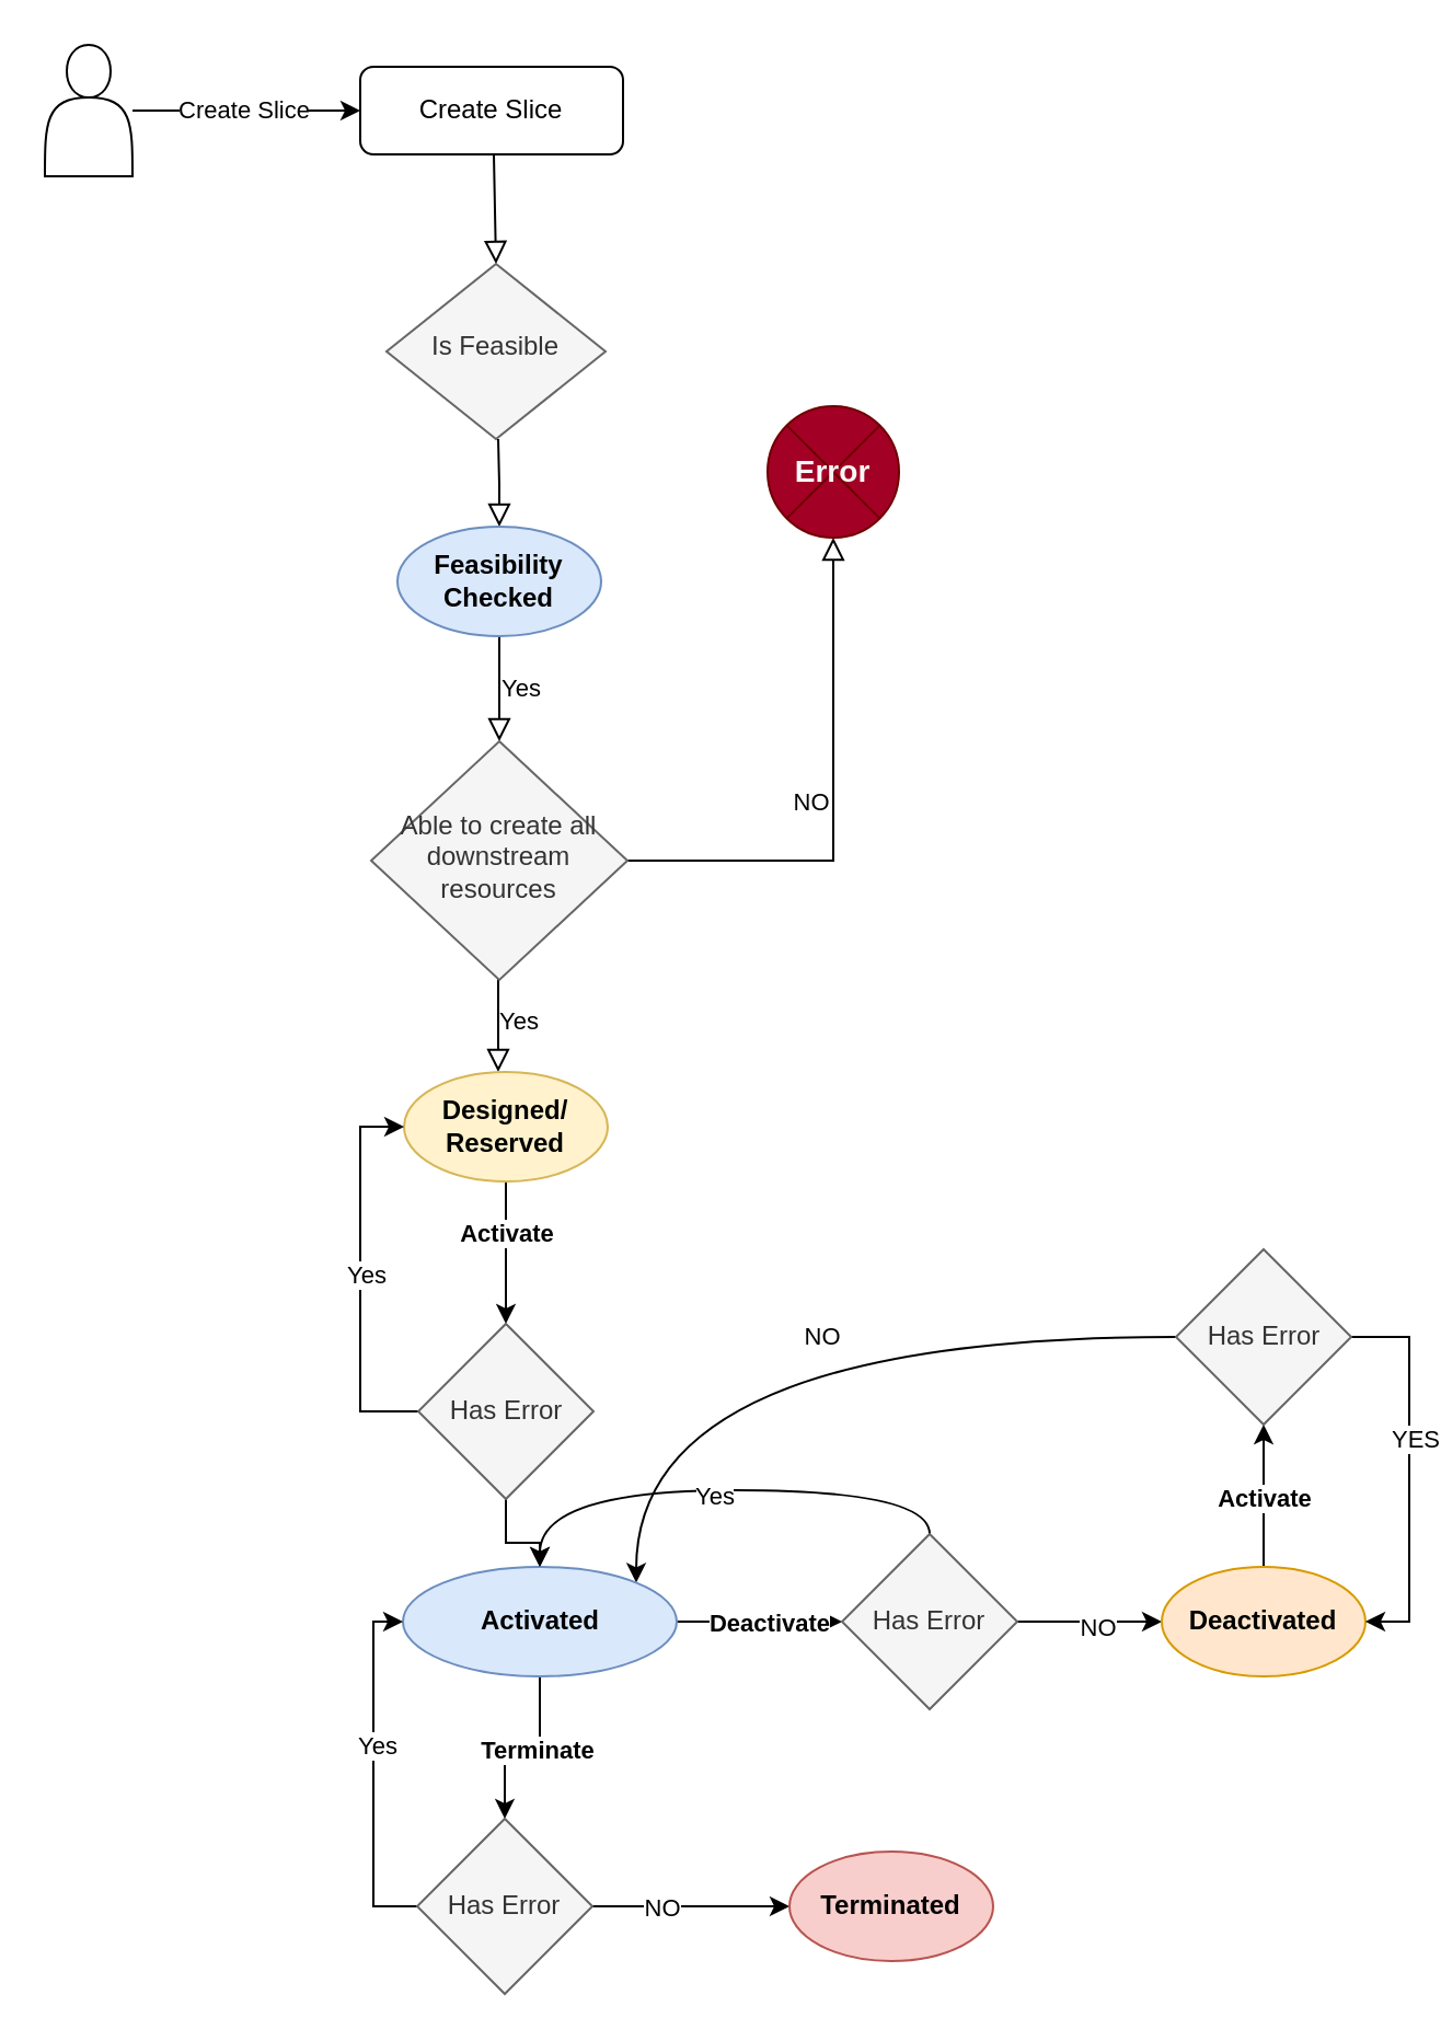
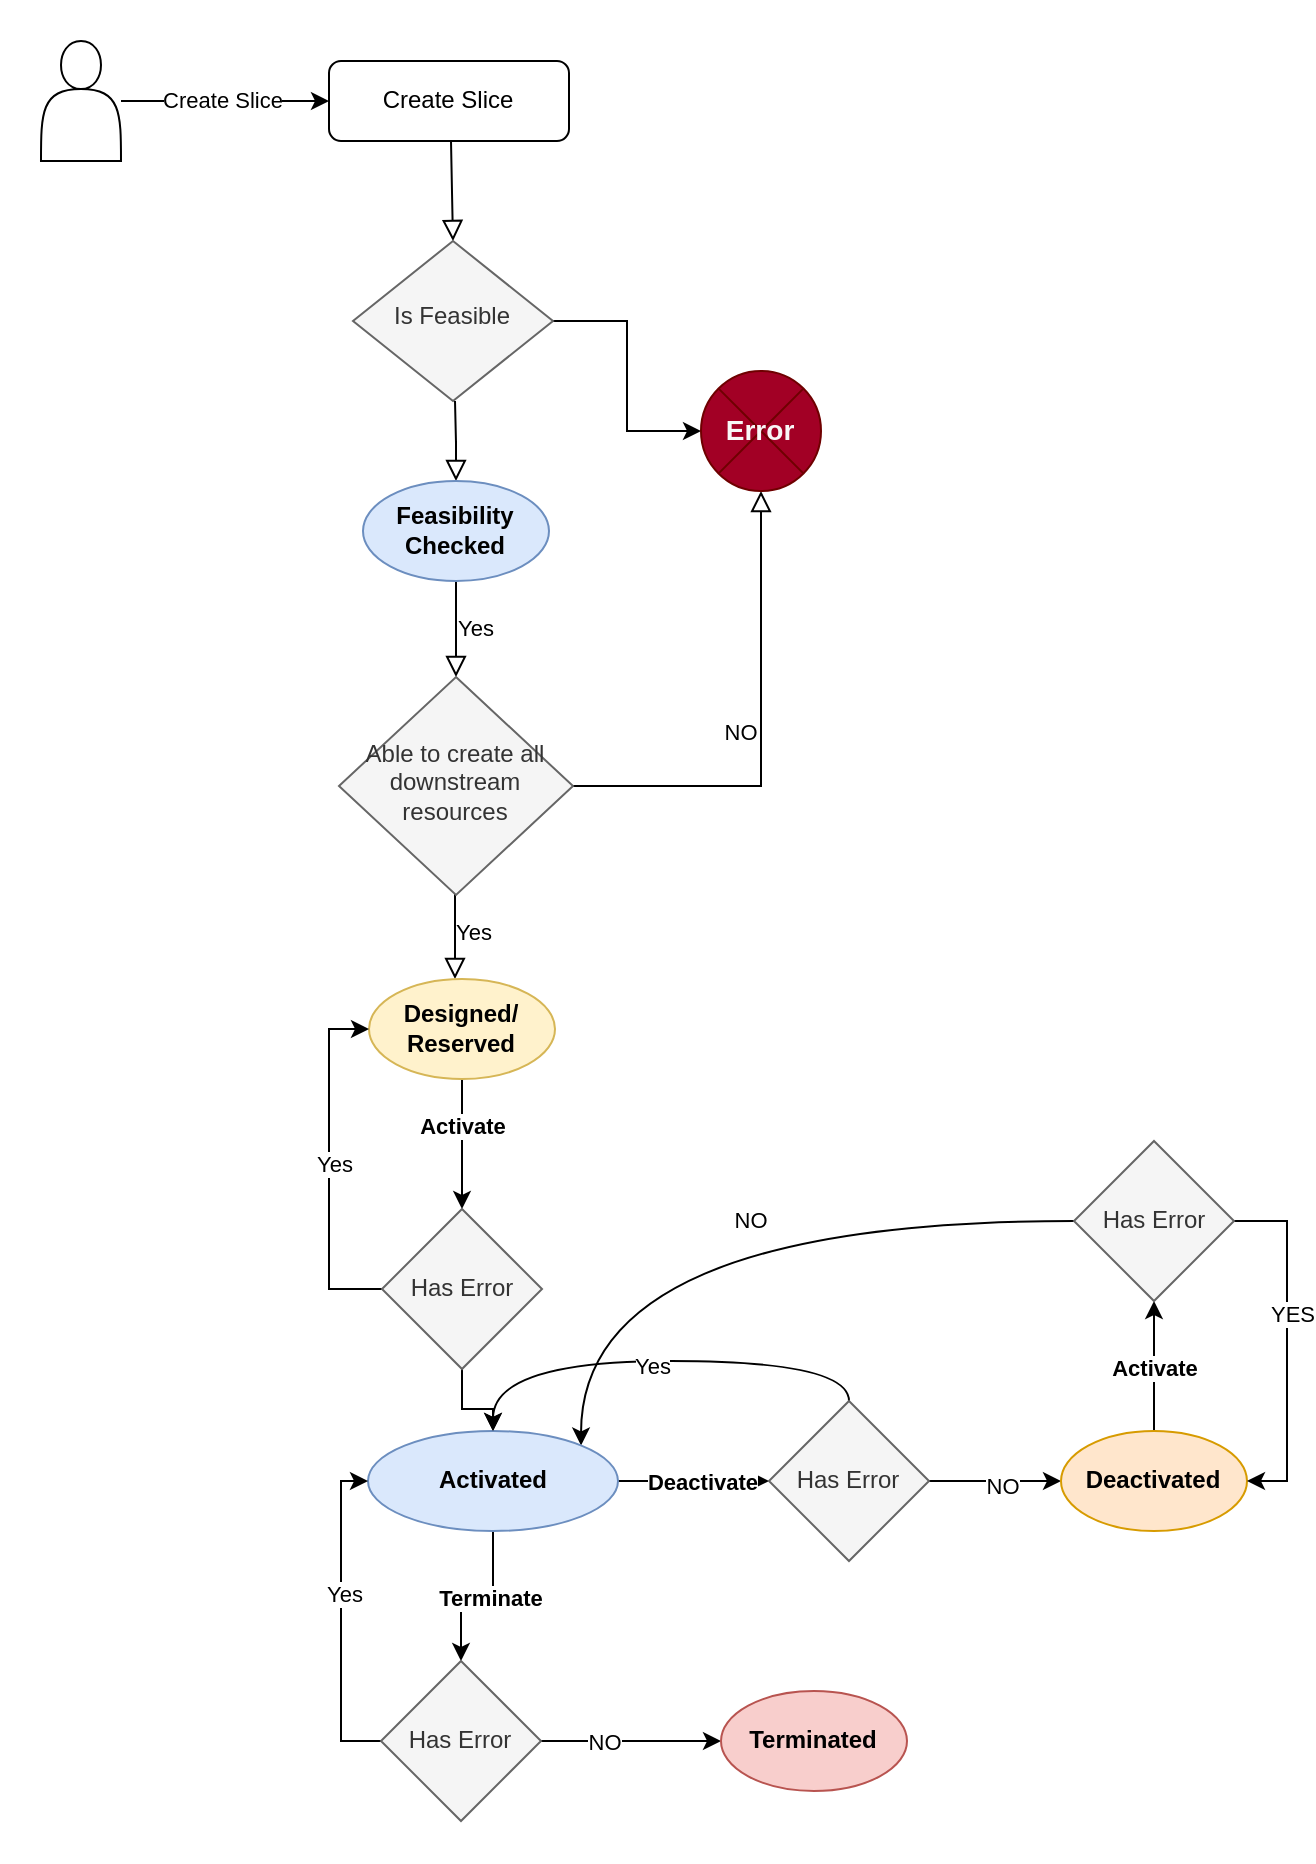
  <mxCell id="0" />
  <mxCell id="1" parent="0" />
  <mxCell id="2" value="" style="edgeStyle=orthogonalEdgeStyle;rounded=0;orthogonalLoop=1;jettySize=auto;html=1;entryX=1;entryY=0;entryDx=0;entryDy=0;curved=1;" edge="1" parent="1" source="46" target="29"><mxGeometry relative="1" as="geometry"><mxPoint x="456.5" y="610" as="targetPoint" /></mxGeometry></mxCell>
  <mxCell id="3" value="NO" style="edgeLabel;html=1;align=center;verticalAlign=middle;resizable=0;points=[];" vertex="1" connectable="0" parent="2"><mxGeometry x="-0.093" y="-1" relative="1" as="geometry"><mxPoint x="1" as="offset" /></mxGeometry></mxCell>
  <mxCell id="4" value="" style="rounded=0;html=1;jettySize=auto;orthogonalLoop=1;fontSize=11;endArrow=block;endFill=0;endSize=8;strokeWidth=1;shadow=0;labelBackgroundColor=none;edgeStyle=orthogonalEdgeStyle;" parent="1" target="8" edge="1"><mxGeometry relative="1" as="geometry"><mxPoint x="225" y="70" as="sourcePoint" /></mxGeometry></mxCell>
  <mxCell id="5" value="Create Slice" style="rounded=1;whiteSpace=wrap;html=1;fontSize=12;glass=0;strokeWidth=1;shadow=0;" parent="1" vertex="1"><mxGeometry x="164" y="30" width="120" height="40" as="geometry" /></mxCell>
  <mxCell id="6" value="Yes" style="rounded=0;html=1;jettySize=auto;orthogonalLoop=1;fontSize=11;endArrow=block;endFill=0;endSize=8;strokeWidth=1;shadow=0;labelBackgroundColor=none;edgeStyle=orthogonalEdgeStyle;labelPosition=left;verticalLabelPosition=middle;align=right;verticalAlign=middle;" parent="1" source="17" target="11" edge="1"><mxGeometry y="20" relative="1" as="geometry"><mxPoint as="offset" /><mxPoint x="227" y="200" as="sourcePoint" /></mxGeometry></mxCell>
+ <mxCell id="7" value="" style="edgeStyle=orthogonalEdgeStyle;rounded=0;orthogonalLoop=1;jettySize=auto;html=1;" edge="1" parent="1" source="8" target="15"><mxGeometry relative="1" as="geometry" /></mxCell>
  <mxCell id="8" value="Is Feasible" style="rhombus;whiteSpace=wrap;html=1;shadow=0;fontFamily=Helvetica;fontSize=12;align=center;strokeWidth=1;spacing=6;spacingTop=-4;fillColor=#f5f5f5;fontColor=#333333;strokeColor=#666666;" parent="1" vertex="1"><mxGeometry x="176" y="120" width="100" height="80" as="geometry" /></mxCell>
  <mxCell id="9" value="Yes" style="rounded=0;html=1;jettySize=auto;orthogonalLoop=1;fontSize=11;endArrow=block;endFill=0;endSize=8;strokeWidth=1;shadow=0;labelBackgroundColor=none;edgeStyle=orthogonalEdgeStyle;labelPosition=left;verticalLabelPosition=top;align=right;verticalAlign=bottom;" parent="1" source="11" edge="1"><mxGeometry x="0.333" y="20" relative="1" as="geometry"><mxPoint as="offset" /><mxPoint x="227" y="489" as="targetPoint" /></mxGeometry></mxCell>
  <mxCell id="10" value="NO" style="edgeStyle=orthogonalEdgeStyle;rounded=0;html=1;jettySize=auto;orthogonalLoop=1;fontSize=11;endArrow=block;endFill=0;endSize=8;strokeWidth=1;shadow=0;labelBackgroundColor=none;entryX=0.5;entryY=1;entryDx=0;entryDy=0;exitX=1;exitY=0.5;exitDx=0;exitDy=0;" parent="1" source="11" target="15" edge="1"><mxGeometry y="10" relative="1" as="geometry"><mxPoint as="offset" /><mxPoint x="327" y="280" as="targetPoint" /><Array as="points"><mxPoint x="380" y="393" /></Array></mxGeometry></mxCell>
  <mxCell id="11" value="Able to create all downstream resources" style="rhombus;whiteSpace=wrap;html=1;shadow=0;fontFamily=Helvetica;fontSize=12;align=center;strokeWidth=1;spacing=6;spacingTop=-4;fillColor=#f5f5f5;fontColor=#333333;strokeColor=#666666;" parent="1" vertex="1"><mxGeometry x="169" y="338" width="117" height="109" as="geometry" /></mxCell>
  <mxCell id="12" style="edgeStyle=orthogonalEdgeStyle;rounded=0;orthogonalLoop=1;jettySize=auto;html=1;entryX=0;entryY=0.5;entryDx=0;entryDy=0;" edge="1" parent="1" source="14" target="5"><mxGeometry relative="1" as="geometry"><mxPoint x="80" y="170" as="targetPoint" /></mxGeometry></mxCell>
  <mxCell id="13" value="Create Slice" style="edgeLabel;html=1;align=center;verticalAlign=middle;resizable=0;points=[];" vertex="1" connectable="0" parent="12"><mxGeometry x="-0.038" y="1" relative="1" as="geometry"><mxPoint as="offset" /></mxGeometry></mxCell>
  <mxCell id="14" value="" style="shape=actor;whiteSpace=wrap;html=1;" vertex="1" parent="1"><mxGeometry x="20" y="20" width="40" height="60" as="geometry" /></mxCell>
  <mxCell id="15" value="&lt;h3&gt;&lt;b&gt;Error&lt;/b&gt;&lt;/h3&gt;" style="shape=sumEllipse;perimeter=ellipsePerimeter;whiteSpace=wrap;html=1;backgroundOutline=1;labelPosition=center;verticalLabelPosition=middle;align=center;verticalAlign=middle;labelBackgroundColor=none;fillColor=#a20025;fontColor=#f8f7f7;strokeColor=#6F0000;spacingBottom=0;spacing=2;spacingTop=0;" vertex="1" parent="1"><mxGeometry x="350" y="185" width="60" height="60" as="geometry" /></mxCell>
  <mxCell id="16" value="" style="rounded=0;html=1;jettySize=auto;orthogonalLoop=1;fontSize=11;endArrow=block;endFill=0;endSize=8;strokeWidth=1;shadow=0;labelBackgroundColor=none;edgeStyle=orthogonalEdgeStyle;" edge="1" parent="1" target="17"><mxGeometry y="20" relative="1" as="geometry"><mxPoint as="offset" /><mxPoint x="227" y="200" as="sourcePoint" /><mxPoint x="227" y="296" as="targetPoint" /></mxGeometry></mxCell>
  <mxCell id="17" value="&lt;b&gt;Feasibility Checked&lt;/b&gt;" style="ellipse;whiteSpace=wrap;html=1;fillColor=#dae8fc;strokeColor=#6c8ebf;" vertex="1" parent="1"><mxGeometry x="181" y="240" width="93" height="50" as="geometry" /></mxCell>
  <mxCell id="18" value="" style="edgeStyle=orthogonalEdgeStyle;rounded=0;orthogonalLoop=1;jettySize=auto;html=1;" edge="1" parent="1" source="20" target="24"><mxGeometry relative="1" as="geometry" /></mxCell>
  <mxCell id="19" value="&lt;b&gt;Activate&lt;/b&gt;" style="edgeLabel;html=1;align=center;verticalAlign=middle;resizable=0;points=[];" vertex="1" connectable="0" parent="18"><mxGeometry x="-0.292" relative="1" as="geometry"><mxPoint as="offset" /></mxGeometry></mxCell>
  <mxCell id="20" value="&lt;b&gt;Designed/ Reserved&lt;/b&gt;" style="ellipse;whiteSpace=wrap;html=1;fillColor=#fff2cc;strokeColor=#d6b656;" vertex="1" parent="1"><mxGeometry x="184" y="489" width="93" height="50" as="geometry" /></mxCell>
  <mxCell id="21" style="edgeStyle=orthogonalEdgeStyle;rounded=0;orthogonalLoop=1;jettySize=auto;html=1;entryX=0;entryY=0.5;entryDx=0;entryDy=0;exitX=0;exitY=0.5;exitDx=0;exitDy=0;" edge="1" parent="1" source="24" target="20"><mxGeometry relative="1" as="geometry"><mxPoint x="180" y="520" as="targetPoint" /></mxGeometry></mxCell>
  <mxCell id="22" value="Yes" style="edgeLabel;html=1;align=center;verticalAlign=middle;resizable=0;points=[];" vertex="1" connectable="0" parent="21"><mxGeometry x="0.017" y="-2" relative="1" as="geometry"><mxPoint y="1" as="offset" /></mxGeometry></mxCell>
  <mxCell id="23" value="" style="edgeStyle=orthogonalEdgeStyle;rounded=0;orthogonalLoop=1;jettySize=auto;html=1;entryX=0.5;entryY=0;entryDx=0;entryDy=0;" edge="1" parent="1" source="24" target="29"><mxGeometry relative="1" as="geometry"><mxPoint x="170" y="690" as="targetPoint" /></mxGeometry></mxCell>
  <mxCell id="24" value="Has Error" style="rhombus;whiteSpace=wrap;html=1;fillColor=#f5f5f5;strokeColor=#666666;fontColor=#333333;" vertex="1" parent="1"><mxGeometry x="190.5" y="604" width="80" height="80" as="geometry" /></mxCell>
  <mxCell id="25" value="" style="edgeStyle=orthogonalEdgeStyle;rounded=0;orthogonalLoop=1;jettySize=auto;html=1;" edge="1" parent="1" source="29" target="34"><mxGeometry relative="1" as="geometry" /></mxCell>
  <mxCell id="26" value="&lt;b&gt;Deactivate&lt;/b&gt;" style="edgeLabel;html=1;align=center;verticalAlign=middle;resizable=0;points=[];" vertex="1" connectable="0" parent="25"><mxGeometry x="0.121" relative="1" as="geometry"><mxPoint as="offset" /></mxGeometry></mxCell>
  <mxCell id="27" value="" style="edgeStyle=orthogonalEdgeStyle;rounded=0;orthogonalLoop=1;jettySize=auto;html=1;" edge="1" parent="1" source="29" target="39"><mxGeometry relative="1" as="geometry" /></mxCell>
  <mxCell id="28" value="&lt;b&gt;Terminate&lt;/b&gt;" style="edgeLabel;html=1;align=center;verticalAlign=middle;resizable=0;points=[];" vertex="1" connectable="0" parent="27"><mxGeometry x="-0.169" y="1" relative="1" as="geometry"><mxPoint as="offset" /></mxGeometry></mxCell>
  <mxCell id="29" value="&lt;b&gt;Activated&lt;/b&gt;" style="ellipse;whiteSpace=wrap;html=1;fillColor=#dae8fc;strokeColor=#6c8ebf;" vertex="1" parent="1"><mxGeometry x="183.5" y="715" width="125" height="50" as="geometry" /></mxCell>
  <mxCell id="30" value="" style="edgeStyle=orthogonalEdgeStyle;rounded=0;orthogonalLoop=1;jettySize=auto;html=1;entryX=0.5;entryY=0;entryDx=0;entryDy=0;exitX=0.5;exitY=0;exitDx=0;exitDy=0;curved=1;" edge="1" parent="1" source="34" target="29"><mxGeometry relative="1" as="geometry"><mxPoint x="392" y="230" as="targetPoint" /></mxGeometry></mxCell>
  <mxCell id="31" value="Yes" style="edgeLabel;html=1;align=center;verticalAlign=middle;resizable=0;points=[];" vertex="1" connectable="0" parent="30"><mxGeometry x="0.023" y="2" relative="1" as="geometry"><mxPoint as="offset" /></mxGeometry></mxCell>
  <mxCell id="32" value="" style="edgeStyle=orthogonalEdgeStyle;rounded=0;orthogonalLoop=1;jettySize=auto;html=1;entryX=0;entryY=0.5;entryDx=0;entryDy=0;" edge="1" parent="1" source="34" target="43"><mxGeometry relative="1" as="geometry"><mxPoint x="518" y="740" as="targetPoint" /></mxGeometry></mxCell>
  <mxCell id="33" value="NO" style="edgeLabel;html=1;align=center;verticalAlign=middle;resizable=0;points=[];" vertex="1" connectable="0" parent="32"><mxGeometry x="0.091" y="-2" relative="1" as="geometry"><mxPoint as="offset" /></mxGeometry></mxCell>
  <mxCell id="34" value="Has Error" style="rhombus;whiteSpace=wrap;html=1;fillColor=#f5f5f5;strokeColor=#666666;fontColor=#333333;" vertex="1" parent="1"><mxGeometry x="384" y="700" width="80" height="80" as="geometry" /></mxCell>
  <mxCell id="35" value="" style="edgeStyle=orthogonalEdgeStyle;rounded=0;orthogonalLoop=1;jettySize=auto;html=1;" edge="1" parent="1" source="39" target="40"><mxGeometry relative="1" as="geometry" /></mxCell>
  <mxCell id="36" value="NO" style="edgeLabel;html=1;align=center;verticalAlign=middle;resizable=0;points=[];" vertex="1" connectable="0" parent="35"><mxGeometry x="-0.3" relative="1" as="geometry"><mxPoint as="offset" /></mxGeometry></mxCell>
  <mxCell id="37" value="" style="edgeStyle=orthogonalEdgeStyle;rounded=0;orthogonalLoop=1;jettySize=auto;html=1;entryX=0;entryY=0.5;entryDx=0;entryDy=0;exitX=0;exitY=0.5;exitDx=0;exitDy=0;" edge="1" parent="1" source="39" target="29"><mxGeometry relative="1" as="geometry"><mxPoint x="111" y="870" as="targetPoint" /></mxGeometry></mxCell>
  <mxCell id="38" value="Yes" style="edgeLabel;html=1;align=center;verticalAlign=middle;resizable=0;points=[];" vertex="1" connectable="0" parent="37"><mxGeometry x="0.15" relative="1" as="geometry"><mxPoint x="1" as="offset" /></mxGeometry></mxCell>
  <mxCell id="39" value="Has Error" style="rhombus;whiteSpace=wrap;html=1;fillColor=#f5f5f5;strokeColor=#666666;fontColor=#333333;" vertex="1" parent="1"><mxGeometry x="190" y="830" width="80" height="80" as="geometry" /></mxCell>
  <mxCell id="40" value="&lt;b&gt;Terminated&lt;/b&gt;" style="ellipse;whiteSpace=wrap;html=1;fillColor=#f8cecc;strokeColor=#b85450;" vertex="1" parent="1"><mxGeometry x="360" y="845" width="93" height="50" as="geometry" /></mxCell>
  <mxCell id="41" value="" style="edgeStyle=orthogonalEdgeStyle;rounded=0;orthogonalLoop=1;jettySize=auto;html=1;" edge="1" parent="1" source="43" target="46"><mxGeometry relative="1" as="geometry" /></mxCell>
  <mxCell id="42" value="&lt;b&gt;Activate&lt;/b&gt;" style="edgeLabel;html=1;align=center;verticalAlign=middle;resizable=0;points=[];" vertex="1" connectable="0" parent="41"><mxGeometry x="-0.015" y="1" relative="1" as="geometry"><mxPoint x="1" as="offset" /></mxGeometry></mxCell>
  <mxCell id="43" value="&lt;b&gt;Deactivated&lt;/b&gt;" style="ellipse;whiteSpace=wrap;html=1;fillColor=#ffe6cc;strokeColor=#d79b00;" vertex="1" parent="1"><mxGeometry x="530" y="715" width="93" height="50" as="geometry" /></mxCell>
  <mxCell id="44" value="" style="edgeStyle=orthogonalEdgeStyle;rounded=0;orthogonalLoop=1;jettySize=auto;html=1;entryX=1;entryY=0.5;entryDx=0;entryDy=0;exitX=1;exitY=0.5;exitDx=0;exitDy=0;" edge="1" parent="1" source="46" target="43"><mxGeometry relative="1" as="geometry"><mxPoint x="696.5" y="610" as="targetPoint" /></mxGeometry></mxCell>
  <mxCell id="45" value="YES" style="edgeLabel;html=1;align=center;verticalAlign=middle;resizable=0;points=[];" vertex="1" connectable="0" parent="44"><mxGeometry x="-0.168" y="2" relative="1" as="geometry"><mxPoint as="offset" /></mxGeometry></mxCell>
  <mxCell id="46" value="Has Error" style="rhombus;whiteSpace=wrap;html=1;fillColor=#f5f5f5;strokeColor=#666666;fontColor=#333333;" vertex="1" parent="1"><mxGeometry x="536.5" y="570" width="80" height="80" as="geometry" /></mxCell>
